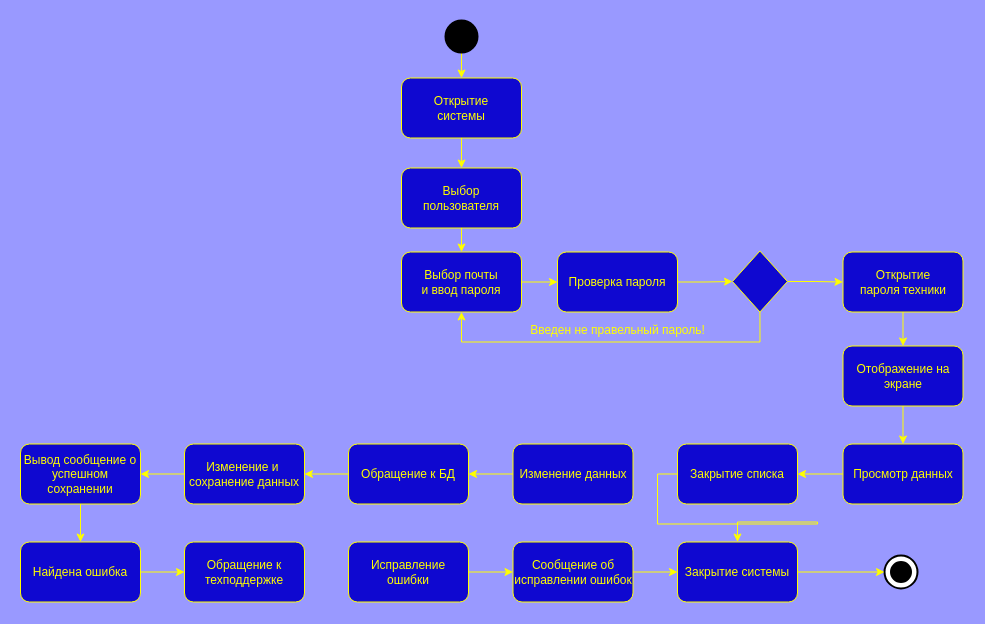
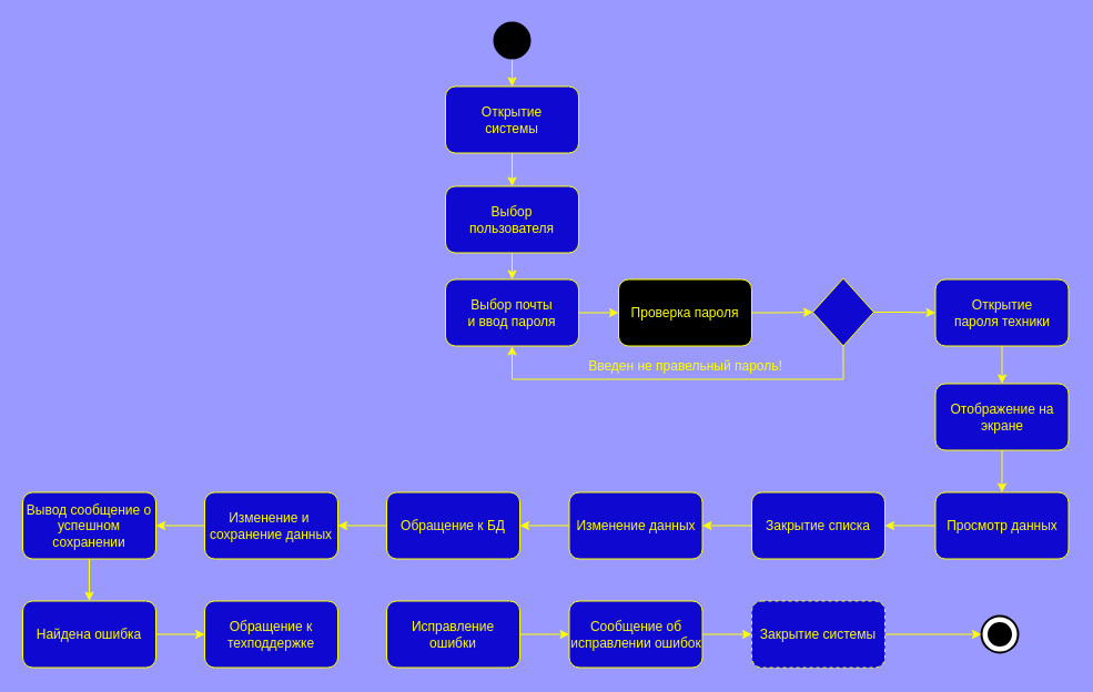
  <mxCell id="0" />
  <mxCell id="1" parent="0" />
  <mxCell id="2" value="" style="strokeWidth=2;html=1;shape=mxgraph.flowchart.start_2;whiteSpace=wrap;" vertex="1" parent="1"><mxGeometry x="884" y="555" width="33" height="33" as="geometry" /></mxCell>
  <mxCell id="3" value="" style="strokeWidth=2;html=1;shape=mxgraph.flowchart.start_2;whiteSpace=wrap;fillColor=#000000;" vertex="1" parent="1"><mxGeometry x="890.5" y="561.5" width="20" height="20" as="geometry" /></mxCell>
  <mxCell id="4" style="edgeStyle=orthogonalEdgeStyle;rounded=0;orthogonalLoop=1;jettySize=auto;html=1;exitX=0.5;exitY=1;exitDx=0;exitDy=0;exitPerimeter=0;entryX=0.5;entryY=0;entryDx=0;entryDy=0;fontColor=#FFFF00;strokeColor=#FFFF00;" edge="1" parent="1" source="5" target="7"><mxGeometry relative="1" as="geometry" /></mxCell>
  <mxCell id="5" value="" style="strokeWidth=2;html=1;shape=mxgraph.flowchart.start_2;whiteSpace=wrap;fillColor=#000000;" vertex="1" parent="1"><mxGeometry x="445" y="20" width="32" height="32" as="geometry" /></mxCell>
  <mxCell id="6" style="edgeStyle=orthogonalEdgeStyle;rounded=0;orthogonalLoop=1;jettySize=auto;html=1;exitX=0.5;exitY=1;exitDx=0;exitDy=0;entryX=0.5;entryY=0;entryDx=0;entryDy=0;fontColor=#FFFF00;strokeColor=#FFFF00;" edge="1" parent="1" source="7" target="9"><mxGeometry relative="1" as="geometry" /></mxCell>
  <mxCell id="7" value="Открытие&lt;br&gt;системы" style="rounded=1;whiteSpace=wrap;html=1;fillColor=#0F08D0;strokeColor=#FFFF00;fontColor=#FFFF00;" vertex="1" parent="1"><mxGeometry x="401" y="77.5" width="120" height="60" as="geometry" /></mxCell>
  <mxCell id="8" style="edgeStyle=orthogonalEdgeStyle;rounded=0;orthogonalLoop=1;jettySize=auto;html=1;exitX=0.5;exitY=1;exitDx=0;exitDy=0;entryX=0.5;entryY=0;entryDx=0;entryDy=0;fontColor=#FFFF00;strokeColor=#FFFF00;" edge="1" parent="1" source="9" target="11"><mxGeometry relative="1" as="geometry" /></mxCell>
  <mxCell id="9" value="Выбор&lt;br&gt;пользователя" style="rounded=1;whiteSpace=wrap;html=1;fillColor=#0F08D0;strokeColor=#FFFF00;fontColor=#FFFF00;" vertex="1" parent="1"><mxGeometry x="401" y="167.5" width="120" height="60" as="geometry" /></mxCell>
  <mxCell id="10" style="edgeStyle=orthogonalEdgeStyle;rounded=0;orthogonalLoop=1;jettySize=auto;html=1;exitX=1;exitY=0.5;exitDx=0;exitDy=0;entryX=0;entryY=0.5;entryDx=0;entryDy=0;fontColor=#FFFF00;strokeColor=#FFFF00;" edge="1" parent="1" source="11" target="13"><mxGeometry relative="1" as="geometry" /></mxCell>
  <mxCell id="11" value="Выбор почты&lt;br&gt;и ввод пароля" style="rounded=1;whiteSpace=wrap;html=1;fillColor=#0F08D0;strokeColor=#FFFF00;fontColor=#FFFF00;" vertex="1" parent="1"><mxGeometry x="401" y="251.5" width="120" height="60" as="geometry" /></mxCell>
  <mxCell id="12" style="edgeStyle=orthogonalEdgeStyle;rounded=0;orthogonalLoop=1;jettySize=auto;html=1;exitX=1;exitY=0.5;exitDx=0;exitDy=0;entryX=0;entryY=0.5;entryDx=0;entryDy=0;fontColor=#FFFF00;strokeColor=#FFFF00;" edge="1" parent="1" source="13" target="18"><mxGeometry relative="1" as="geometry" /></mxCell>
- <mxCell id="13" value="Проверка пароля" style="rounded=1;whiteSpace=wrap;html=1;fillColor=#0F08D0;strokeColor=#FFFF00;fontColor=#FFFF00;" vertex="1" parent="1"><mxGeometry x="557" y="251.5" width="120" height="60" as="geometry" /></mxCell>
+ <mxCell id="13" value="Проверка пароля" style="rounded=1;whiteSpace=wrap;html=1;fillColor=#000000;strokeColor=#FFFF00;fontColor=#FFFF00;" vertex="1" parent="1"><mxGeometry x="557" y="251.5" width="120" height="60" as="geometry" /></mxCell>
  <mxCell id="14" style="edgeStyle=orthogonalEdgeStyle;rounded=0;orthogonalLoop=1;jettySize=auto;html=1;exitX=0.5;exitY=1;exitDx=0;exitDy=0;entryX=0.5;entryY=0;entryDx=0;entryDy=0;fontColor=#FFFF00;strokeColor=#FFFF00;" edge="1" parent="1" source="15" target="21"><mxGeometry relative="1" as="geometry" /></mxCell>
  <mxCell id="15" value="Открытие&lt;br&gt;пароля техники" style="rounded=1;whiteSpace=wrap;html=1;fillColor=#0F08D0;strokeColor=#FFFF00;fontColor=#FFFF00;" vertex="1" parent="1"><mxGeometry x="842.5" y="251.5" width="120" height="60" as="geometry" /></mxCell>
  <mxCell id="16" style="edgeStyle=orthogonalEdgeStyle;rounded=0;orthogonalLoop=1;jettySize=auto;html=1;exitX=0.5;exitY=1;exitDx=0;exitDy=0;entryX=0.5;entryY=1;entryDx=0;entryDy=0;fontColor=#FFFF00;strokeColor=#FFFF00;" edge="1" parent="1" source="18" target="11"><mxGeometry relative="1" as="geometry"><Array as="points"><mxPoint x="760" y="341.5" /><mxPoint x="461" y="341.5" /></Array></mxGeometry></mxCell>
  <mxCell id="17" style="edgeStyle=orthogonalEdgeStyle;rounded=0;orthogonalLoop=1;jettySize=auto;html=1;exitX=1;exitY=0.5;exitDx=0;exitDy=0;entryX=0;entryY=0.5;entryDx=0;entryDy=0;fontColor=#FFFF00;strokeColor=#FFFF00;" edge="1" parent="1" source="18" target="15"><mxGeometry relative="1" as="geometry" /></mxCell>
  <mxCell id="18" value="" style="rhombus;whiteSpace=wrap;html=1;fontColor=#FFFF00;strokeColor=#FFFF00;fillColor=#0F08D0;" vertex="1" parent="1"><mxGeometry x="732" y="250.5" width="54.9" height="61" as="geometry" /></mxCell>
  <mxCell id="19" value="Введен не правельный пароль!" style="text;html=1;align=center;verticalAlign=middle;resizable=0;points=[];autosize=1;strokeColor=none;fontColor=#FFFF00;" vertex="1" parent="1"><mxGeometry x="525" y="320.5" width="184" height="18" as="geometry" /></mxCell>
  <mxCell id="20" style="edgeStyle=orthogonalEdgeStyle;rounded=0;orthogonalLoop=1;jettySize=auto;html=1;exitX=0.5;exitY=1;exitDx=0;exitDy=0;entryX=0.5;entryY=0;entryDx=0;entryDy=0;fontColor=#FFFF00;strokeColor=#FFFF00;" edge="1" parent="1" source="21" target="25"><mxGeometry relative="1" as="geometry" /></mxCell>
  <mxCell id="21" value="Отображение на экране" style="rounded=1;whiteSpace=wrap;html=1;fillColor=#0F08D0;strokeColor=#FFFF00;fontColor=#FFFF00;" vertex="1" parent="1"><mxGeometry x="842.5" y="345.5" width="120" height="60" as="geometry" /></mxCell>
  <mxCell id="22" style="edgeStyle=orthogonalEdgeStyle;rounded=0;orthogonalLoop=1;jettySize=auto;html=1;exitX=1;exitY=0.5;exitDx=0;exitDy=0;fontColor=#FFFF00;strokeColor=#FFFF00;" edge="1" parent="1" source="23" target="2"><mxGeometry relative="1" as="geometry" /></mxCell>
- <mxCell id="23" value="Закрытие системы" style="rounded=1;whiteSpace=wrap;html=1;fillColor=#0F08D0;strokeColor=#FFFF00;fontColor=#FFFF00;" vertex="1" parent="1"><mxGeometry x="677" y="541.5" width="120" height="60" as="geometry" /></mxCell>
+ <mxCell id="23" value="Закрытие системы" style="rounded=1;whiteSpace=wrap;html=1;fillColor=#0F08D0;strokeColor=#FFFF00;fontColor=#FFFF00;dashed=1;" vertex="1" parent="1"><mxGeometry x="677" y="541.5" width="120" height="60" as="geometry" /></mxCell>
  <mxCell id="24" style="edgeStyle=orthogonalEdgeStyle;rounded=0;orthogonalLoop=1;jettySize=auto;html=1;exitX=0;exitY=0.5;exitDx=0;exitDy=0;entryX=1;entryY=0.5;entryDx=0;entryDy=0;fontColor=#FFFF00;strokeColor=#FFFF00;" edge="1" parent="1" source="25" target="27"><mxGeometry relative="1" as="geometry" /></mxCell>
  <mxCell id="25" value="Просмотр данных" style="rounded=1;whiteSpace=wrap;html=1;fillColor=#0F08D0;strokeColor=#FFFF00;fontColor=#FFFF00;" vertex="1" parent="1"><mxGeometry x="842.5" y="443.5" width="120" height="60" as="geometry" /></mxCell>
- <mxCell id="26" style="edgeStyle=orthogonalEdgeStyle;rounded=0;orthogonalLoop=1;jettySize=auto;html=1;exitX=0;exitY=0.5;exitDx=0;exitDy=0;fontColor=#FFFF00;strokeColor=#FFFF00;" edge="1" parent="1" source="27" target="23"><mxGeometry relative="1" as="geometry" /></mxCell>
+ <mxCell id="26" style="edgeStyle=orthogonalEdgeStyle;rounded=0;orthogonalLoop=1;jettySize=auto;html=1;exitX=0;exitY=0.5;exitDx=0;exitDy=0;entryX=1;entryY=0.5;entryDx=0;entryDy=0;fontColor=#FFFF00;strokeColor=#FFFF00;" edge="1" parent="1" source="27" target="29"><mxGeometry relative="1" as="geometry" /></mxCell>
  <mxCell id="27" value="Закрытие списка" style="rounded=1;whiteSpace=wrap;html=1;fillColor=#0F08D0;strokeColor=#FFFF00;fontColor=#FFFF00;" vertex="1" parent="1"><mxGeometry x="677" y="443.5" width="120" height="60" as="geometry" /></mxCell>
  <mxCell id="28" style="edgeStyle=orthogonalEdgeStyle;rounded=0;orthogonalLoop=1;jettySize=auto;html=1;exitX=0;exitY=0.5;exitDx=0;exitDy=0;entryX=1;entryY=0.5;entryDx=0;entryDy=0;fontColor=#FFFF00;strokeColor=#FFFF00;" edge="1" parent="1" source="29" target="31"><mxGeometry relative="1" as="geometry" /></mxCell>
  <mxCell id="29" value="Изменение данных" style="rounded=1;whiteSpace=wrap;html=1;fillColor=#0F08D0;strokeColor=#FFFF00;fontColor=#FFFF00;" vertex="1" parent="1"><mxGeometry x="512.5" y="443.5" width="120" height="60" as="geometry" /></mxCell>
  <mxCell id="30" style="edgeStyle=orthogonalEdgeStyle;rounded=0;orthogonalLoop=1;jettySize=auto;html=1;exitX=0;exitY=0.5;exitDx=0;exitDy=0;entryX=1;entryY=0.5;entryDx=0;entryDy=0;fontColor=#FFFF00;strokeColor=#FFFF00;" edge="1" parent="1" source="31" target="33"><mxGeometry relative="1" as="geometry" /></mxCell>
  <mxCell id="31" value="Обращение к БД" style="rounded=1;whiteSpace=wrap;html=1;fillColor=#0F08D0;strokeColor=#FFFF00;fontColor=#FFFF00;" vertex="1" parent="1"><mxGeometry x="348" y="443.5" width="120" height="60" as="geometry" /></mxCell>
  <mxCell id="32" style="edgeStyle=orthogonalEdgeStyle;rounded=0;orthogonalLoop=1;jettySize=auto;html=1;exitX=0;exitY=0.5;exitDx=0;exitDy=0;entryX=1;entryY=0.5;entryDx=0;entryDy=0;fontColor=#FFFF00;strokeColor=#FFFF00;" edge="1" parent="1" source="33" target="35"><mxGeometry relative="1" as="geometry" /></mxCell>
  <mxCell id="33" value="Изменение и&amp;nbsp;&lt;br&gt;сохранение данных" style="rounded=1;whiteSpace=wrap;html=1;fillColor=#0F08D0;strokeColor=#FFFF00;fontColor=#FFFF00;" vertex="1" parent="1"><mxGeometry x="184" y="443.5" width="120" height="60" as="geometry" /></mxCell>
  <mxCell id="34" style="edgeStyle=orthogonalEdgeStyle;rounded=0;orthogonalLoop=1;jettySize=auto;html=1;exitX=0.5;exitY=1;exitDx=0;exitDy=0;entryX=0.5;entryY=0;entryDx=0;entryDy=0;fontColor=#FFFF00;strokeColor=#FFFF00;" edge="1" parent="1" source="35" target="37"><mxGeometry relative="1" as="geometry" /></mxCell>
  <mxCell id="35" value="Вывод сообщение о успешном сохранении" style="rounded=1;whiteSpace=wrap;html=1;fillColor=#0F08D0;strokeColor=#FFFF00;fontColor=#FFFF00;" vertex="1" parent="1"><mxGeometry x="20" y="443.5" width="120" height="60" as="geometry" /></mxCell>
  <mxCell id="36" style="edgeStyle=orthogonalEdgeStyle;rounded=0;orthogonalLoop=1;jettySize=auto;html=1;exitX=1;exitY=0.5;exitDx=0;exitDy=0;entryX=0;entryY=0.5;entryDx=0;entryDy=0;fontColor=#FFFF00;strokeColor=#FFFF00;" edge="1" parent="1" source="37" target="38"><mxGeometry relative="1" as="geometry" /></mxCell>
  <mxCell id="37" value="Найдена ошибка" style="rounded=1;whiteSpace=wrap;html=1;fillColor=#0F08D0;strokeColor=#FFFF00;fontColor=#FFFF00;" vertex="1" parent="1"><mxGeometry x="20" y="541.5" width="120" height="60" as="geometry" /></mxCell>
  <mxCell id="38" value="Обращение к техподдержке" style="rounded=1;whiteSpace=wrap;html=1;fillColor=#0F08D0;strokeColor=#FFFF00;fontColor=#FFFF00;" vertex="1" parent="1"><mxGeometry x="184" y="541.5" width="120" height="60" as="geometry" /></mxCell>
  <mxCell id="39" style="edgeStyle=orthogonalEdgeStyle;rounded=0;orthogonalLoop=1;jettySize=auto;html=1;exitX=1;exitY=0.5;exitDx=0;exitDy=0;entryX=0;entryY=0.5;entryDx=0;entryDy=0;fontColor=#FFFF00;strokeColor=#FFFF00;" edge="1" parent="1" source="40" target="42"><mxGeometry relative="1" as="geometry" /></mxCell>
  <mxCell id="40" value="Исправление ошибки" style="rounded=1;whiteSpace=wrap;html=1;fillColor=#0F08D0;strokeColor=#FFFF00;fontColor=#FFFF00;" vertex="1" parent="1"><mxGeometry x="348" y="541.5" width="120" height="60" as="geometry" /></mxCell>
  <mxCell id="41" style="edgeStyle=orthogonalEdgeStyle;rounded=0;orthogonalLoop=1;jettySize=auto;html=1;exitX=1;exitY=0.5;exitDx=0;exitDy=0;entryX=0;entryY=0.5;entryDx=0;entryDy=0;fontColor=#FFFF00;strokeColor=#FFFF00;" edge="1" parent="1" source="42" target="23"><mxGeometry relative="1" as="geometry" /></mxCell>
  <mxCell id="42" value="Сообщение об исправлении ошибок" style="rounded=1;whiteSpace=wrap;html=1;fillColor=#0F08D0;strokeColor=#FFFF00;fontColor=#FFFF00;" vertex="1" parent="1"><mxGeometry x="512.5" y="541.5" width="120" height="60" as="geometry" /></mxCell>
